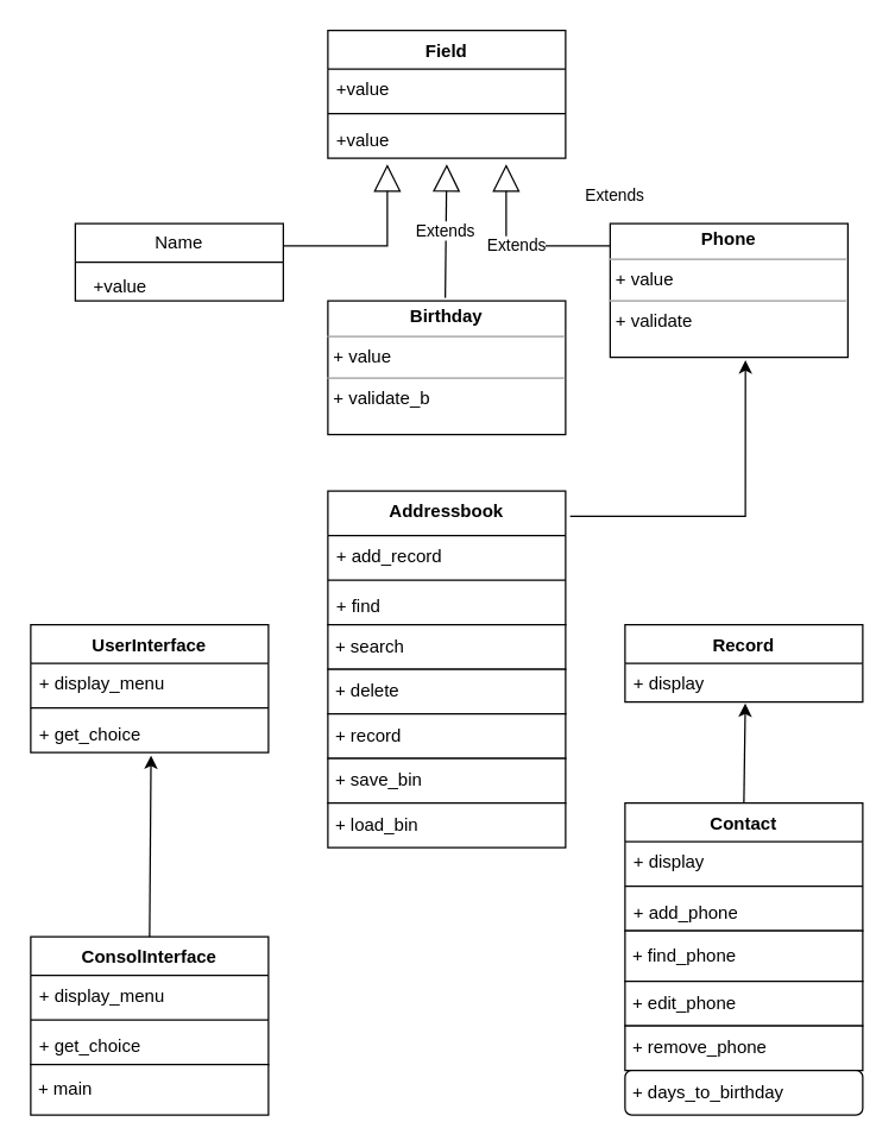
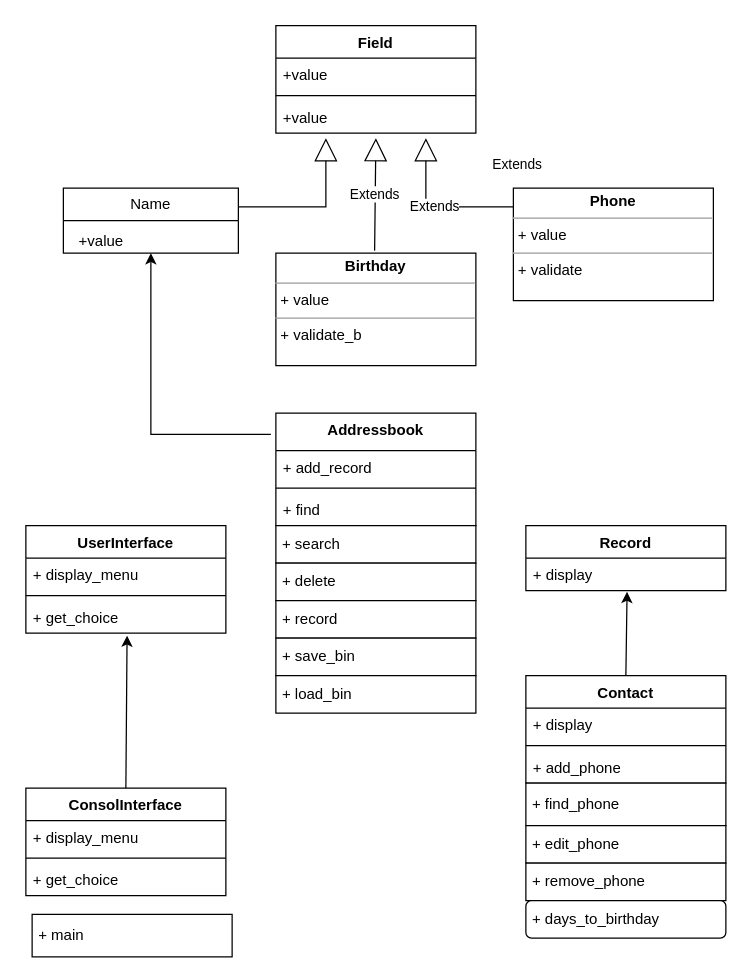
  <mxCell id="0" />
  <mxCell id="1" parent="0" />
  <mxCell id="2" value="Field" style="swimlane;fontStyle=1;align=center;verticalAlign=top;childLayout=stackLayout;horizontal=1;startSize=26;horizontalStack=0;resizeParent=1;resizeParentMax=0;resizeLast=0;collapsible=1;marginBottom=0;whiteSpace=wrap;html=1;" parent="1" vertex="1"><mxGeometry x="220" y="20" width="160" height="86" as="geometry" /></mxCell>
  <mxCell id="3" value="+value" style="text;strokeColor=none;fillColor=none;align=left;verticalAlign=top;spacingLeft=4;spacingRight=4;overflow=hidden;rotatable=0;points=[[0,0.5],[1,0.5]];portConstraint=eastwest;whiteSpace=wrap;html=1;" parent="2" vertex="1"><mxGeometry y="26" width="160" height="26" as="geometry" /></mxCell>
  <mxCell id="4" value="" style="line;strokeWidth=1;fillColor=none;align=left;verticalAlign=middle;spacingTop=-1;spacingLeft=3;spacingRight=3;rotatable=0;labelPosition=right;points=[];portConstraint=eastwest;strokeColor=inherit;" parent="2" vertex="1"><mxGeometry y="52" width="160" height="8" as="geometry" /></mxCell>
  <mxCell id="5" value="+value" style="text;strokeColor=none;fillColor=none;align=left;verticalAlign=top;spacingLeft=4;spacingRight=4;overflow=hidden;rotatable=0;points=[[0,0.5],[1,0.5]];portConstraint=eastwest;whiteSpace=wrap;html=1;" parent="2" vertex="1"><mxGeometry y="60" width="160" height="26" as="geometry" /></mxCell>
  <mxCell id="6" value="Extends" style="endArrow=block;endSize=16;endFill=0;html=1;rounded=0;exitX=1;exitY=0.5;exitDx=0;exitDy=0;" parent="1" edge="1"><mxGeometry x="0.67" y="-153" width="160" relative="1" as="geometry"><mxPoint x="190" y="165" as="sourcePoint" /><mxPoint x="260" y="110" as="targetPoint" /><Array as="points"><mxPoint x="260" y="165" /></Array><mxPoint as="offset" /></mxGeometry></mxCell>
  <mxCell id="7" value="Extends" style="endArrow=block;endSize=16;endFill=0;html=1;rounded=0;exitX=0.5;exitY=0;exitDx=0;exitDy=0;" parent="1" edge="1"><mxGeometry width="160" relative="1" as="geometry"><mxPoint x="299" y="200" as="sourcePoint" /><mxPoint x="300" y="110" as="targetPoint" /></mxGeometry></mxCell>
  <mxCell id="8" value="Extends" style="endArrow=block;endSize=16;endFill=0;html=1;rounded=0;exitX=0;exitY=0.5;exitDx=0;exitDy=0;" parent="1" edge="1"><mxGeometry width="160" relative="1" as="geometry"><mxPoint x="410" y="165" as="sourcePoint" /><mxPoint x="340" y="110" as="targetPoint" /><Array as="points"><mxPoint x="340" y="165" /></Array></mxGeometry></mxCell>
  <mxCell id="9" value="Name" style="swimlane;fontStyle=0;childLayout=stackLayout;horizontal=1;startSize=26;fillColor=none;horizontalStack=0;resizeParent=1;resizeParentMax=0;resizeLast=0;collapsible=1;marginBottom=0;whiteSpace=wrap;html=1;" parent="1" vertex="1"><mxGeometry x="50" y="150" width="140" height="52" as="geometry" /></mxCell>
  <mxCell id="10" value="+value" style="text;html=1;align=center;verticalAlign=middle;resizable=0;points=[];autosize=1;strokeColor=none;fillColor=none;" parent="1" vertex="1"><mxGeometry x="50" y="178" width="60" height="30" as="geometry" /></mxCell>
  <mxCell id="11" value="&lt;p style=&quot;margin:0px;margin-top:4px;text-align:center;&quot;&gt;&lt;b&gt;Birthday&lt;/b&gt;&lt;/p&gt;&lt;hr size=&quot;1&quot;&gt;&lt;p style=&quot;margin:0px;margin-left:4px;&quot;&gt;+ value&lt;/p&gt;&lt;hr size=&quot;1&quot;&gt;&lt;p style=&quot;margin:0px;margin-left:4px;&quot;&gt;+ validate_b&lt;/p&gt;" style="verticalAlign=top;align=left;overflow=fill;fontSize=12;fontFamily=Helvetica;html=1;whiteSpace=wrap;" parent="1" vertex="1"><mxGeometry x="220" y="202" width="160" height="90" as="geometry" /></mxCell>
  <mxCell id="12" value="&lt;p style=&quot;margin:0px;margin-top:4px;text-align:center;&quot;&gt;&lt;b&gt;Phone&lt;/b&gt;&lt;/p&gt;&lt;hr size=&quot;1&quot;&gt;&lt;p style=&quot;margin:0px;margin-left:4px;&quot;&gt;+ value&lt;/p&gt;&lt;hr size=&quot;1&quot;&gt;&lt;p style=&quot;margin:0px;margin-left:4px;&quot;&gt;+ validate&lt;/p&gt;" style="verticalAlign=top;align=left;overflow=fill;fontSize=12;fontFamily=Helvetica;html=1;whiteSpace=wrap;" parent="1" vertex="1"><mxGeometry x="410" y="150" width="160" height="90" as="geometry" /></mxCell>
  <mxCell id="13" value="Addressbook" style="swimlane;fontStyle=1;align=center;verticalAlign=top;childLayout=stackLayout;horizontal=1;startSize=30;horizontalStack=0;resizeParent=1;resizeParentMax=0;resizeLast=0;collapsible=1;marginBottom=0;whiteSpace=wrap;html=1;" parent="1" vertex="1"><mxGeometry x="220" y="330" width="160" height="90" as="geometry" /></mxCell>
  <mxCell id="14" value="+ add_record" style="text;strokeColor=none;fillColor=none;align=left;verticalAlign=top;spacingLeft=4;spacingRight=4;overflow=hidden;rotatable=0;points=[[0,0.5],[1,0.5]];portConstraint=eastwest;whiteSpace=wrap;html=1;" parent="13" vertex="1"><mxGeometry y="30" width="160" height="26" as="geometry" /></mxCell>
  <mxCell id="15" value="" style="line;strokeWidth=1;fillColor=none;align=left;verticalAlign=middle;spacingTop=-1;spacingLeft=3;spacingRight=3;rotatable=0;labelPosition=right;points=[];portConstraint=eastwest;strokeColor=inherit;" parent="13" vertex="1"><mxGeometry y="56" width="160" height="8" as="geometry" /></mxCell>
  <mxCell id="16" value="+ find" style="text;strokeColor=none;fillColor=none;align=left;verticalAlign=top;spacingLeft=4;spacingRight=4;overflow=hidden;rotatable=0;points=[[0,0.5],[1,0.5]];portConstraint=eastwest;whiteSpace=wrap;html=1;" parent="13" vertex="1"><mxGeometry y="64" width="160" height="26" as="geometry" /></mxCell>
  <mxCell id="17" value="&amp;nbsp;+ search" style="whiteSpace=wrap;html=1;align=left;" vertex="1" parent="1"><mxGeometry x="220" y="420" width="160" height="30" as="geometry" /></mxCell>
  <mxCell id="18" value="&amp;nbsp;+ delete" style="whiteSpace=wrap;html=1;align=left;" vertex="1" parent="1"><mxGeometry x="220" y="450" width="160" height="30" as="geometry" /></mxCell>
  <mxCell id="19" value="&amp;nbsp;+ record" style="whiteSpace=wrap;html=1;align=left;" vertex="1" parent="1"><mxGeometry x="220" y="480" width="160" height="30" as="geometry" /></mxCell>
  <mxCell id="20" value="&amp;nbsp;+ save_bin" style="whiteSpace=wrap;html=1;align=left;" vertex="1" parent="1"><mxGeometry x="220" y="510" width="160" height="30" as="geometry" /></mxCell>
  <mxCell id="21" value="&amp;nbsp;+ load_bin" style="whiteSpace=wrap;html=1;align=left;" vertex="1" parent="1"><mxGeometry x="220" y="540" width="160" height="30" as="geometry" /></mxCell>
- <mxCell id="22" value="" style="edgeStyle=none;orthogonalLoop=1;jettySize=auto;html=1;rounded=0;entryX=0.569;entryY=1.022;entryDx=0;entryDy=0;entryPerimeter=0;exitX=1.019;exitY=0.189;exitDx=0;exitDy=0;exitPerimeter=0;" edge="1" parent="1" source="13" target="12"><mxGeometry width="100" relative="1" as="geometry"><mxPoint x="390" y="380" as="sourcePoint" /><mxPoint x="490" y="380" as="targetPoint" /><Array as="points"><mxPoint x="501" y="347" /></Array></mxGeometry></mxCell>
+ <mxCell id="23" value="" style="edgeStyle=none;orthogonalLoop=1;jettySize=auto;html=1;rounded=0;entryX=0.5;entryY=1;entryDx=0;entryDy=0;exitX=-0.025;exitY=0.189;exitDx=0;exitDy=0;exitPerimeter=0;" edge="1" parent="1" source="13" target="9"><mxGeometry width="100" relative="1" as="geometry"><mxPoint x="120" y="340" as="sourcePoint" /><mxPoint x="170" y="330" as="targetPoint" /><Array as="points"><mxPoint x="120" y="347" /></Array></mxGeometry></mxCell>
  <mxCell id="24" value="Record" style="swimlane;fontStyle=1;align=center;verticalAlign=top;childLayout=stackLayout;horizontal=1;startSize=26;horizontalStack=0;resizeParent=1;resizeParentMax=0;resizeLast=0;collapsible=1;marginBottom=0;whiteSpace=wrap;html=1;" vertex="1" parent="1"><mxGeometry x="420" y="420" width="160" height="52" as="geometry" /></mxCell>
  <mxCell id="25" value="+ display" style="text;strokeColor=none;fillColor=none;align=left;verticalAlign=top;spacingLeft=4;spacingRight=4;overflow=hidden;rotatable=0;points=[[0,0.5],[1,0.5]];portConstraint=eastwest;whiteSpace=wrap;html=1;" vertex="1" parent="24"><mxGeometry y="26" width="160" height="26" as="geometry" /></mxCell>
  <mxCell id="26" value="Contact" style="swimlane;fontStyle=1;align=center;verticalAlign=top;childLayout=stackLayout;horizontal=1;startSize=26;horizontalStack=0;resizeParent=1;resizeParentMax=0;resizeLast=0;collapsible=1;marginBottom=0;whiteSpace=wrap;html=1;" vertex="1" parent="1"><mxGeometry x="420" y="540" width="160" height="86" as="geometry" /></mxCell>
  <mxCell id="27" value="+ display" style="text;strokeColor=none;fillColor=none;align=left;verticalAlign=top;spacingLeft=4;spacingRight=4;overflow=hidden;rotatable=0;points=[[0,0.5],[1,0.5]];portConstraint=eastwest;whiteSpace=wrap;html=1;" vertex="1" parent="26"><mxGeometry y="26" width="160" height="26" as="geometry" /></mxCell>
  <mxCell id="28" value="" style="line;strokeWidth=1;fillColor=none;align=left;verticalAlign=middle;spacingTop=-1;spacingLeft=3;spacingRight=3;rotatable=0;labelPosition=right;points=[];portConstraint=eastwest;strokeColor=inherit;" vertex="1" parent="26"><mxGeometry y="52" width="160" height="8" as="geometry" /></mxCell>
  <mxCell id="29" value="+ add_phone" style="text;strokeColor=none;fillColor=none;align=left;verticalAlign=top;spacingLeft=4;spacingRight=4;overflow=hidden;rotatable=0;points=[[0,0.5],[1,0.5]];portConstraint=eastwest;whiteSpace=wrap;html=1;strokeWidth=1;" vertex="1" parent="26"><mxGeometry y="60" width="160" height="26" as="geometry" /></mxCell>
  <mxCell id="30" value="&amp;nbsp;+ find_phone" style="whiteSpace=wrap;html=1;align=left;" vertex="1" parent="1"><mxGeometry x="420" y="626" width="160" height="34" as="geometry" /></mxCell>
  <mxCell id="31" value="&amp;nbsp;+ edit_phone&amp;nbsp;" style="whiteSpace=wrap;html=1;align=left;" vertex="1" parent="1"><mxGeometry x="420" y="660" width="160" height="30" as="geometry" /></mxCell>
  <mxCell id="32" value="&amp;nbsp;+ remove_phone" style="whiteSpace=wrap;html=1;align=left;" vertex="1" parent="1"><mxGeometry x="420" y="690" width="160" height="30" as="geometry" /></mxCell>
  <mxCell id="33" value="&amp;nbsp;+ days_to_birthday" style="whiteSpace=wrap;html=1;align=left;rounded=1;" vertex="1" parent="1"><mxGeometry x="420" y="720" width="160" height="30" as="geometry" /></mxCell>
  <mxCell id="34" value="" style="edgeStyle=none;orthogonalLoop=1;jettySize=auto;html=1;rounded=0;entryX=0.506;entryY=1.038;entryDx=0;entryDy=0;entryPerimeter=0;exitX=0.5;exitY=0;exitDx=0;exitDy=0;" edge="1" parent="1" source="26" target="25"><mxGeometry width="100" relative="1" as="geometry"><mxPoint x="500" y="530" as="sourcePoint" /><mxPoint x="550" y="520" as="targetPoint" /><Array as="points" /></mxGeometry></mxCell>
  <mxCell id="35" value="UserInterface" style="swimlane;fontStyle=1;align=center;verticalAlign=top;childLayout=stackLayout;horizontal=1;startSize=26;horizontalStack=0;resizeParent=1;resizeParentMax=0;resizeLast=0;collapsible=1;marginBottom=0;whiteSpace=wrap;html=1;" vertex="1" parent="1"><mxGeometry x="20" y="420" width="160" height="86" as="geometry" /></mxCell>
  <mxCell id="36" value="+ display_menu" style="text;strokeColor=none;fillColor=none;align=left;verticalAlign=top;spacingLeft=4;spacingRight=4;overflow=hidden;rotatable=0;points=[[0,0.5],[1,0.5]];portConstraint=eastwest;whiteSpace=wrap;html=1;" vertex="1" parent="35"><mxGeometry y="26" width="160" height="26" as="geometry" /></mxCell>
  <mxCell id="37" value="" style="line;strokeWidth=1;fillColor=none;align=left;verticalAlign=middle;spacingTop=-1;spacingLeft=3;spacingRight=3;rotatable=0;labelPosition=right;points=[];portConstraint=eastwest;strokeColor=inherit;" vertex="1" parent="35"><mxGeometry y="52" width="160" height="8" as="geometry" /></mxCell>
  <mxCell id="38" value="+ get_choice" style="text;strokeColor=none;fillColor=none;align=left;verticalAlign=top;spacingLeft=4;spacingRight=4;overflow=hidden;rotatable=0;points=[[0,0.5],[1,0.5]];portConstraint=eastwest;whiteSpace=wrap;html=1;" vertex="1" parent="35"><mxGeometry y="60" width="160" height="26" as="geometry" /></mxCell>
  <mxCell id="39" value="ConsolInterface" style="swimlane;fontStyle=1;align=center;verticalAlign=top;childLayout=stackLayout;horizontal=1;startSize=26;horizontalStack=0;resizeParent=1;resizeParentMax=0;resizeLast=0;collapsible=1;marginBottom=0;whiteSpace=wrap;html=1;" vertex="1" parent="1"><mxGeometry x="20" y="630" width="160" height="86" as="geometry" /></mxCell>
  <mxCell id="40" value="+ display_menu" style="text;strokeColor=none;fillColor=none;align=left;verticalAlign=top;spacingLeft=4;spacingRight=4;overflow=hidden;rotatable=0;points=[[0,0.5],[1,0.5]];portConstraint=eastwest;whiteSpace=wrap;html=1;" vertex="1" parent="39"><mxGeometry y="26" width="160" height="26" as="geometry" /></mxCell>
  <mxCell id="41" value="" style="line;strokeWidth=1;fillColor=none;align=left;verticalAlign=middle;spacingTop=-1;spacingLeft=3;spacingRight=3;rotatable=0;labelPosition=right;points=[];portConstraint=eastwest;strokeColor=inherit;" vertex="1" parent="39"><mxGeometry y="52" width="160" height="8" as="geometry" /></mxCell>
  <mxCell id="42" value="+ get_choice" style="text;strokeColor=none;fillColor=none;align=left;verticalAlign=top;spacingLeft=4;spacingRight=4;overflow=hidden;rotatable=0;points=[[0,0.5],[1,0.5]];portConstraint=eastwest;whiteSpace=wrap;html=1;" vertex="1" parent="39"><mxGeometry y="60" width="160" height="26" as="geometry" /></mxCell>
- <mxCell id="43" value="&amp;nbsp;+ main" style="whiteSpace=wrap;html=1;align=left;" vertex="1" parent="1"><mxGeometry x="20" y="716" width="160" height="34" as="geometry" /></mxCell>
+ <mxCell id="43" value="&amp;nbsp;+ main" style="whiteSpace=wrap;html=1;align=left;" vertex="1" parent="1"><mxGeometry x="25" y="731" width="160" height="34" as="geometry" /></mxCell>
  <mxCell id="44" value="" style="edgeStyle=none;orthogonalLoop=1;jettySize=auto;html=1;rounded=0;entryX=0.506;entryY=1.077;entryDx=0;entryDy=0;entryPerimeter=0;exitX=0.5;exitY=0;exitDx=0;exitDy=0;" edge="1" parent="1" source="39" target="38"><mxGeometry width="100" relative="1" as="geometry"><mxPoint x="50" y="520" as="sourcePoint" /><mxPoint x="150" y="520" as="targetPoint" /><Array as="points" /></mxGeometry></mxCell>
